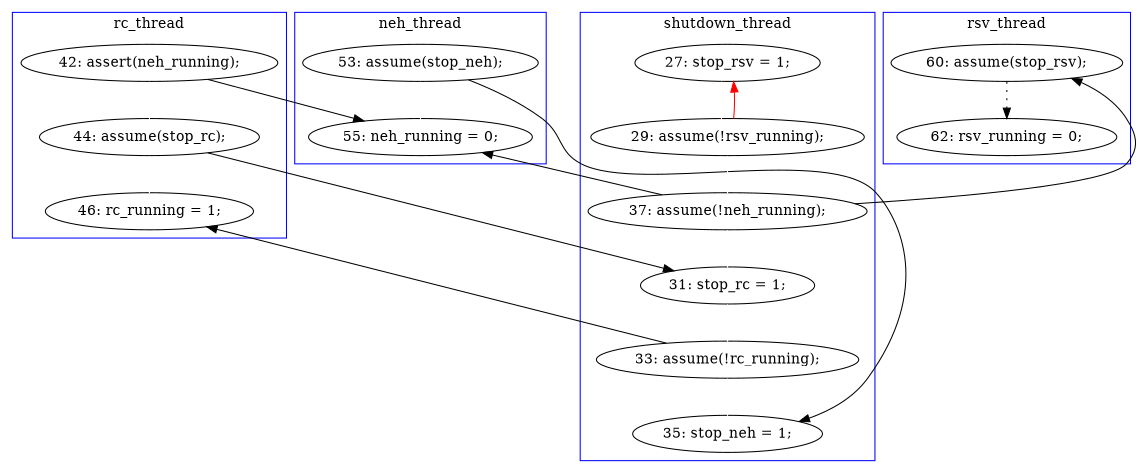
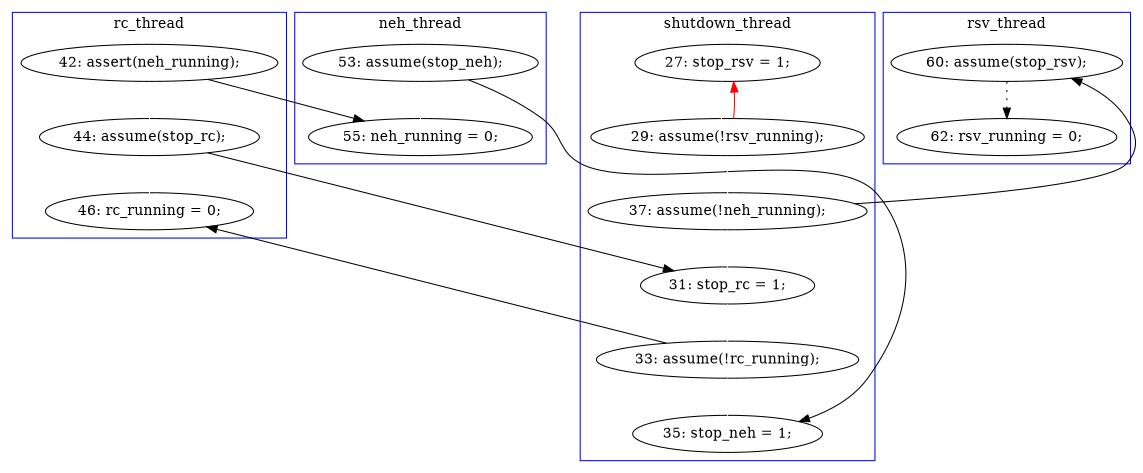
  digraph {
    edge [color=white style=solid]
    n1 [label="42: assert(neh_running);"]
-   n2 [label="46: rc_running = 1;"]
+   n2 [label="46: rc_running = 0;"]
    n3 [label="44: assume(stop_rc);"]
    n4 [label="60: assume(stop_rsv);"]
    n5 [label="62: rsv_running = 0;"]
    n6 [label="55: neh_running = 0;"]
    n7 [label="53: assume(stop_neh);"]
    n8 [label="37: assume(!neh_running);"]
    n9 [label="31: stop_rc = 1;"]
    n10 [label="29: assume(!rsv_running);"]
    n11 [label="27: stop_rsv = 1;"]
    n12 [label="33: assume(!rc_running);"]
    n13 [label="35: stop_neh = 1;"]
    subgraph cluster_1 {
      color=blue
      label=rc_thread
      n1
      n2
      n3
    }
    subgraph cluster_2 {
      color=blue
      label=rsv_thread
      n4
      n5
    }
    subgraph cluster_3 {
      color=blue
      label=neh_thread
      n6
      n7
    }
    subgraph cluster_4 {
      color=blue
      label=shutdown_thread
      n8
      n9
      n10
      n11
      n12
      n13
    }
    n1 -> n3
    n1 -> n6 [color=black constraint=false]
    n3 -> n2
    n3 -> n9 [color=black constraint=false]
    n4 -> n5 [color=black style=dotted]
    n7 -> n6
    n7 -> n13 [color=black constraint=false]
    n8 -> n4 [color=black constraint=false]
-   n8 -> n6 [color=black constraint=false]
    n8 -> n9
    n9 -> n12
    n10 -> n8
    n10 -> n11 [color=red constraint=false]
    n11 -> n10
    n12 -> n2 [color=black constraint=false]
    n12 -> n13
  }
